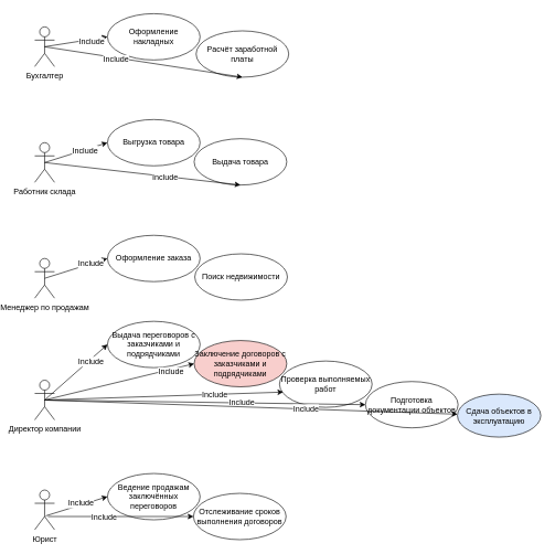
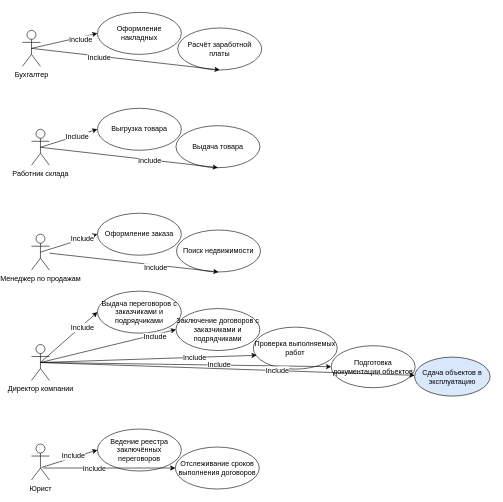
  <mxCell id="0" />
  <mxCell id="1" parent="0" />
- <mxCell id="2" value="Бухгалтер" style="shape=umlActor;verticalLabelPosition=bottom;labelBackgroundColor=#ffffff;verticalAlign=top;html=1;" vertex="1" parent="1"><mxGeometry x="20" y="40" width="30" height="60" as="geometry" /></mxCell>
+ <mxCell id="2" value="Бухгалтер" style="shape=umlActor;verticalLabelPosition=bottom;labelBackgroundColor=#ffffff;verticalAlign=top;html=1;" vertex="1" parent="1"><mxGeometry x="5" y="50" width="30" height="60" as="geometry" /></mxCell>
  <mxCell id="3" value="Работник склада" style="shape=umlActor;verticalLabelPosition=bottom;labelBackgroundColor=#ffffff;verticalAlign=top;html=1;" vertex="1" parent="1"><mxGeometry x="20" y="215" width="30" height="60" as="geometry" /></mxCell>
  <mxCell id="4" value="Менеджер по продажам" style="shape=umlActor;verticalLabelPosition=bottom;labelBackgroundColor=#ffffff;verticalAlign=top;html=1;" vertex="1" parent="1"><mxGeometry x="20" y="390" width="30" height="60" as="geometry" /></mxCell>
  <mxCell id="5" value="Директор компании" style="shape=umlActor;verticalLabelPosition=bottom;labelBackgroundColor=#ffffff;verticalAlign=top;html=1;" vertex="1" parent="1"><mxGeometry x="20" y="574" width="30" height="60" as="geometry" /></mxCell>
  <mxCell id="6" value="Юрист" style="shape=umlActor;verticalLabelPosition=bottom;labelBackgroundColor=#ffffff;verticalAlign=top;html=1;" vertex="1" parent="1"><mxGeometry x="20" y="740" width="30" height="60" as="geometry" /></mxCell>
  <mxCell id="7" value="Оформление накладных" style="ellipse;whiteSpace=wrap;html=1;" vertex="1" parent="1"><mxGeometry x="130" width="140" height="70" as="geometry" y="20" /></mxCell>
  <mxCell id="8" value="Расчёт заработной платы" style="ellipse;whiteSpace=wrap;html=1;" vertex="1" parent="1"><mxGeometry x="264" y="46" width="140" height="70" as="geometry" /></mxCell>
  <mxCell id="9" value="Выгрузка товара" style="ellipse;whiteSpace=wrap;html=1;" vertex="1" parent="1"><mxGeometry x="130" y="180" width="140" height="70" as="geometry" /></mxCell>
  <mxCell id="10" value="Выдача товара" style="ellipse;whiteSpace=wrap;html=1;" vertex="1" parent="1"><mxGeometry x="261" y="209" width="140" height="70" as="geometry" /></mxCell>
  <mxCell id="11" value="Оформление заказа" style="ellipse;whiteSpace=wrap;html=1;" vertex="1" parent="1"><mxGeometry x="130" y="355" width="140" height="70" as="geometry" /></mxCell>
  <mxCell id="12" value="Поиск недвижимости" style="ellipse;whiteSpace=wrap;html=1;" vertex="1" parent="1"><mxGeometry x="262" y="383" width="140" height="70" as="geometry" /></mxCell>
  <mxCell id="13" value="Выдача переговоров с заказчиками и подрядчиками" style="ellipse;whiteSpace=wrap;html=1;" vertex="1" parent="1"><mxGeometry x="130" y="485" width="140" height="70" as="geometry" /></mxCell>
  <mxCell id="14" value="Проверка выполняемых работ" style="ellipse;whiteSpace=wrap;html=1;" vertex="1" parent="1"><mxGeometry x="390" y="545" width="140" height="70" as="geometry" /></mxCell>
- <mxCell id="15" value="Ведение продажам заключённых переговоров" style="ellipse;whiteSpace=wrap;html=1;" vertex="1" parent="1"><mxGeometry x="130" y="715" width="140" height="70" as="geometry" /></mxCell>
+ <mxCell id="15" value="Ведение реестра заключённых переговоров" style="ellipse;whiteSpace=wrap;html=1;" vertex="1" parent="1"><mxGeometry x="130" y="715" width="140" height="70" as="geometry" /></mxCell>
  <mxCell id="16" value="Отслеживание сроков выполнения договоров" style="ellipse;whiteSpace=wrap;html=1;" vertex="1" parent="1"><mxGeometry x="260" y="745" width="140" height="70" as="geometry" /></mxCell>
- <mxCell id="17" value="Заключение договоров с заказчиками и подрядчиками" style="ellipse;whiteSpace=wrap;html=1;fillColor=#f8cecc;" vertex="1" parent="1"><mxGeometry x="261" y="514" width="140" height="70" as="geometry" /></mxCell>
+ <mxCell id="17" value="Заключение договоров с заказчиками и подрядчиками" style="ellipse;whiteSpace=wrap;html=1;" vertex="1" parent="1"><mxGeometry x="261" y="514" width="140" height="70" as="geometry" /></mxCell>
  <mxCell id="18" value="Подготовка документации объектов" style="ellipse;whiteSpace=wrap;html=1;" vertex="1" parent="1"><mxGeometry x="520" y="576" width="140" height="70" as="geometry" /></mxCell>
  <mxCell id="19" value="Сдача объектов в эксплуатацию" style="ellipse;whiteSpace=wrap;html=1;fillColor=#dae8fc;" vertex="1" parent="1"><mxGeometry x="659" y="595" width="126" height="65" as="geometry" /></mxCell>
  <mxCell id="20" value="" style="endArrow=classic;html=1;exitX=0.5;exitY=0.5;exitDx=0;exitDy=0;exitPerimeter=0;entryX=0;entryY=0.5;entryDx=0;entryDy=0;" edge="1" parent="1" source="2" target="7"><mxGeometry width="50" height="50" relative="1" as="geometry"><mxPoint x="40" y="110" as="sourcePoint" /><mxPoint x="90" y="60" as="targetPoint" /></mxGeometry></mxCell>
  <mxCell id="21" value="Include" style="text;html=1;resizable=0;points=[];align=center;verticalAlign=middle;labelBackgroundColor=#ffffff;" vertex="1" connectable="0" parent="20"><mxGeometry x="0.47" y="-4" relative="1" as="geometry"><mxPoint as="offset" /></mxGeometry></mxCell>
  <mxCell id="22" value="" style="endArrow=classic;html=1;exitX=0.5;exitY=0.5;exitDx=0;exitDy=0;exitPerimeter=0;entryX=0.5;entryY=1;entryDx=0;entryDy=0;" edge="1" parent="1" source="2" target="8"><mxGeometry width="50" height="50" relative="1" as="geometry"><mxPoint x="90" y="140" as="sourcePoint" /><mxPoint x="140" y="90" as="targetPoint" /></mxGeometry></mxCell>
  <mxCell id="23" value="Include" style="text;html=1;resizable=0;points=[];align=center;verticalAlign=middle;labelBackgroundColor=#ffffff;" vertex="1" connectable="0" parent="22"><mxGeometry x="-0.28" y="-3" relative="1" as="geometry"><mxPoint as="offset" /></mxGeometry></mxCell>
  <mxCell id="24" value="" style="endArrow=classic;html=1;exitX=0.5;exitY=0.5;exitDx=0;exitDy=0;exitPerimeter=0;entryX=0;entryY=0.5;entryDx=0;entryDy=0;" edge="1" parent="1" source="3" target="9"><mxGeometry width="50" height="50" relative="1" as="geometry"><mxPoint x="90" y="270" as="sourcePoint" /><mxPoint x="130" y="220" as="targetPoint" /></mxGeometry></mxCell>
  <mxCell id="25" value="Include" style="text;html=1;resizable=0;points=[];align=center;verticalAlign=middle;labelBackgroundColor=#ffffff;" vertex="1" connectable="0" parent="24"><mxGeometry x="0.292" y="-1" relative="1" as="geometry"><mxPoint x="-1" as="offset" /></mxGeometry></mxCell>
  <mxCell id="26" value="" style="endArrow=classic;html=1;exitX=0.5;exitY=0.5;exitDx=0;exitDy=0;exitPerimeter=0;entryX=0.5;entryY=1;entryDx=0;entryDy=0;" edge="1" parent="1" source="3" target="10"><mxGeometry width="50" height="50" relative="1" as="geometry"><mxPoint x="170" y="310" as="sourcePoint" /><mxPoint x="220" y="260" as="targetPoint" /></mxGeometry></mxCell>
  <mxCell id="27" value="Include" style="text;html=1;resizable=0;points=[];align=center;verticalAlign=middle;labelBackgroundColor=#ffffff;" vertex="1" connectable="0" parent="26"><mxGeometry x="0.233" y="-1" relative="1" as="geometry"><mxPoint x="-1" as="offset" /></mxGeometry></mxCell>
  <mxCell id="28" value="" style="endArrow=classic;html=1;exitX=0.5;exitY=0.5;exitDx=0;exitDy=0;exitPerimeter=0;entryX=0;entryY=0.5;entryDx=0;entryDy=0;" edge="1" parent="1" source="4" target="11"><mxGeometry width="50" height="50" relative="1" as="geometry"><mxPoint x="110" y="440" as="sourcePoint" /><mxPoint x="130" y="400" as="targetPoint" /></mxGeometry></mxCell>
  <mxCell id="29" value="Include" style="text;html=1;resizable=0;points=[];align=center;verticalAlign=middle;labelBackgroundColor=#ffffff;" vertex="1" connectable="0" parent="28"><mxGeometry x="0.47" y="1" relative="1" as="geometry"><mxPoint as="offset" /></mxGeometry></mxCell>
+ <mxCell id="30" value="" style="endArrow=classic;html=1;entryX=0.5;entryY=1;entryDx=0;entryDy=0;" edge="1" parent="1" source="4" target="12"><mxGeometry width="50" height="50" relative="1" as="geometry"><mxPoint x="130" y="480" as="sourcePoint" /><mxPoint x="180" y="430" as="targetPoint" /></mxGeometry></mxCell>
+ <mxCell id="31" value="Include" style="text;html=1;resizable=0;points=[];align=center;verticalAlign=middle;labelBackgroundColor=#ffffff;" vertex="1" connectable="0" parent="30"><mxGeometry x="0.246" y="-4" relative="1" as="geometry"><mxPoint x="1" as="offset" /></mxGeometry></mxCell>
  <mxCell id="32" value="" style="endArrow=classic;html=1;exitX=0.556;exitY=0.65;exitDx=0;exitDy=0;exitPerimeter=0;entryX=0;entryY=0.5;entryDx=0;entryDy=0;" edge="1" parent="1" source="6" target="15"><mxGeometry width="50" height="50" relative="1" as="geometry"><mxPoint x="90" y="840" as="sourcePoint" /><mxPoint x="140" y="790" as="targetPoint" /></mxGeometry></mxCell>
  <mxCell id="33" value="Include" style="text;html=1;resizable=0;points=[];align=center;verticalAlign=middle;labelBackgroundColor=#ffffff;" vertex="1" connectable="0" parent="32"><mxGeometry x="0.712" y="4" relative="1" as="geometry"><mxPoint x="-26.5" y="9.5" as="offset" /></mxGeometry></mxCell>
  <mxCell id="34" value="" style="endArrow=classic;html=1;exitX=0.5;exitY=0.5;exitDx=0;exitDy=0;exitPerimeter=0;entryX=0;entryY=0.5;entryDx=0;entryDy=0;" edge="1" parent="1" source="5" target="13"><mxGeometry width="50" height="50" relative="1" as="geometry"><mxPoint x="60" y="640" as="sourcePoint" /><mxPoint x="110" y="590" as="targetPoint" /></mxGeometry></mxCell>
  <mxCell id="35" value="Include" style="text;html=1;resizable=0;points=[];align=center;verticalAlign=middle;labelBackgroundColor=#ffffff;" vertex="1" connectable="0" parent="34"><mxGeometry x="0.435" y="-2" relative="1" as="geometry"><mxPoint as="offset" /></mxGeometry></mxCell>
  <mxCell id="36" value="" style="endArrow=classic;html=1;exitX=0.5;exitY=0.5;exitDx=0;exitDy=0;exitPerimeter=0;entryX=0;entryY=0.5;entryDx=0;entryDy=0;" edge="1" parent="1" source="5" target="17"><mxGeometry width="50" height="50" relative="1" as="geometry"><mxPoint x="160" y="660" as="sourcePoint" /><mxPoint x="210" y="610" as="targetPoint" /></mxGeometry></mxCell>
  <mxCell id="37" value="Include" style="text;html=1;resizable=0;points=[];align=center;verticalAlign=middle;labelBackgroundColor=#ffffff;" vertex="1" connectable="0" parent="36"><mxGeometry x="0.685" y="-3" relative="1" as="geometry"><mxPoint x="-1" y="1" as="offset" /></mxGeometry></mxCell>
  <mxCell id="38" value="" style="endArrow=classic;html=1;exitX=0.5;exitY=0.5;exitDx=0;exitDy=0;exitPerimeter=0;entryX=0.04;entryY=0.671;entryDx=0;entryDy=0;entryPerimeter=0;" edge="1" parent="1" source="5" target="14"><mxGeometry width="50" height="50" relative="1" as="geometry"><mxPoint x="220" y="710" as="sourcePoint" /><mxPoint x="270" y="660" as="targetPoint" /></mxGeometry></mxCell>
  <mxCell id="39" value="Include" style="text;html=1;resizable=0;points=[];align=center;verticalAlign=middle;labelBackgroundColor=#ffffff;" vertex="1" connectable="0" parent="38"><mxGeometry x="0.422" y="-1" relative="1" as="geometry"><mxPoint as="offset" /></mxGeometry></mxCell>
  <mxCell id="40" value="" style="endArrow=classic;html=1;entryX=0;entryY=0.5;entryDx=0;entryDy=0;" edge="1" parent="1" target="18"><mxGeometry width="50" height="50" relative="1" as="geometry"><mxPoint x="38" y="604" as="sourcePoint" /><mxPoint x="240" y="650" as="targetPoint" /></mxGeometry></mxCell>
  <mxCell id="41" value="Include" style="text;html=1;resizable=0;points=[];align=center;verticalAlign=middle;labelBackgroundColor=#ffffff;" vertex="1" connectable="0" parent="40"><mxGeometry x="0.225" y="1" relative="1" as="geometry"><mxPoint as="offset" /></mxGeometry></mxCell>
  <mxCell id="42" value="" style="endArrow=classic;html=1;exitX=0.5;exitY=0.5;exitDx=0;exitDy=0;exitPerimeter=0;" edge="1" parent="1" source="5" target="19"><mxGeometry width="50" height="50" relative="1" as="geometry"><mxPoint x="200" y="700" as="sourcePoint" /><mxPoint x="250" y="650" as="targetPoint" /></mxGeometry></mxCell>
  <mxCell id="43" value="Include" style="text;html=1;resizable=0;points=[];align=center;verticalAlign=middle;labelBackgroundColor=#ffffff;" vertex="1" connectable="0" parent="42"><mxGeometry x="0.266" relative="1" as="geometry"><mxPoint as="offset" /></mxGeometry></mxCell>
  <mxCell id="44" value="" style="endArrow=classic;html=1;entryX=0;entryY=0.5;entryDx=0;entryDy=0;" edge="1" parent="1" target="16"><mxGeometry width="50" height="50" relative="1" as="geometry"><mxPoint x="40" y="780" as="sourcePoint" /><mxPoint x="150" y="790" as="targetPoint" /></mxGeometry></mxCell>
  <mxCell id="45" value="Include" style="text;html=1;resizable=0;points=[];align=center;verticalAlign=middle;labelBackgroundColor=#ffffff;" vertex="1" connectable="0" parent="44"><mxGeometry x="-0.238" y="-1" relative="1" as="geometry"><mxPoint as="offset" /></mxGeometry></mxCell>
